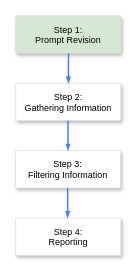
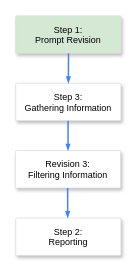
  <mxCell id="0" />
  <mxCell id="1" parent="0" />
  <mxCell id="2" value="Step 1:&#10;Prompt Revision" style="strokeColor=#dddddd;shadow=1;strokeWidth=1;rounded=1;absoluteArcSize=1;arcSize=2;fontStyle=0;fillColor=#d5e8d4;" parent="1" vertex="1"><mxGeometry x="20.5" y="20" width="140.5" height="50" as="geometry" /></mxCell>
- <mxCell id="3" value="Step 2:&#10;Gathering Information" style="strokeColor=#dddddd;shadow=1;strokeWidth=1;rounded=1;absoluteArcSize=1;arcSize=2;" parent="1" vertex="1"><mxGeometry x="20.5" y="110" width="140.5" height="50" as="geometry" /></mxCell>
- <mxCell id="4" value="Step 3:&#10;Filtering Information" style="strokeColor=#dddddd;shadow=1;strokeWidth=1;rounded=1;absoluteArcSize=1;arcSize=2;" parent="1" vertex="1"><mxGeometry x="20" y="200" width="140.5" height="50" as="geometry" /></mxCell>
- <mxCell id="5" value="Step 4:&#10;Reporting" style="strokeColor=#dddddd;shadow=1;strokeWidth=1;rounded=1;absoluteArcSize=1;arcSize=2;" parent="1" vertex="1"><mxGeometry x="20.5" y="290" width="140.5" height="50" as="geometry" /></mxCell>
+ <mxCell id="3" value="Step 3:&#10;Gathering Information" style="strokeColor=#dddddd;shadow=1;strokeWidth=1;rounded=1;absoluteArcSize=1;arcSize=2;" parent="1" vertex="1"><mxGeometry x="20.5" y="110" width="140.5" height="50" as="geometry" /></mxCell>
+ <mxCell id="4" value="Revision 3:&#10;Filtering Information" style="strokeColor=#dddddd;shadow=1;strokeWidth=1;rounded=1;absoluteArcSize=1;arcSize=2;" parent="1" vertex="1"><mxGeometry x="20" y="200" width="140.5" height="50" as="geometry" /></mxCell>
+ <mxCell id="5" value="Step 2:&#10;Reporting" style="strokeColor=#dddddd;shadow=1;strokeWidth=1;rounded=1;absoluteArcSize=1;arcSize=2;" parent="1" vertex="1"><mxGeometry x="20.5" y="290" width="140.5" height="50" as="geometry" /></mxCell>
  <mxCell id="6" style="rounded=0;elbow=vertical;html=1;labelBackgroundColor=none;startArrow=none;startFill=0;startSize=4;endArrow=blockThin;endFill=1;endSize=4;jettySize=auto;orthogonalLoop=1;strokeColor=#4284F3;strokeWidth=2;fontSize=12;fontColor=#000000;align=center;dashed=0;" parent="1" target="3" edge="1"><mxGeometry relative="1" as="geometry"><mxPoint x="91" y="70" as="sourcePoint" /><mxPoint x="-79" y="140" as="targetPoint" /><Array as="points" /></mxGeometry></mxCell>
  <mxCell id="7" style="rounded=0;elbow=vertical;html=1;labelBackgroundColor=none;startArrow=none;startFill=0;startSize=4;endArrow=blockThin;endFill=1;endSize=4;jettySize=auto;orthogonalLoop=1;strokeColor=#4284F3;strokeWidth=2;fontSize=12;fontColor=#000000;align=center;dashed=0;" parent="1" edge="1"><mxGeometry relative="1" as="geometry"><mxPoint x="90.38" y="160" as="sourcePoint" /><mxPoint x="90.38" y="200" as="targetPoint" /><Array as="points" /></mxGeometry></mxCell>
  <mxCell id="8" style="rounded=0;elbow=vertical;html=1;labelBackgroundColor=none;startArrow=none;startFill=0;startSize=4;endArrow=blockThin;endFill=1;endSize=4;jettySize=auto;orthogonalLoop=1;strokeColor=#4284F3;strokeWidth=2;fontSize=12;fontColor=#000000;align=center;dashed=0;" parent="1" edge="1"><mxGeometry relative="1" as="geometry"><mxPoint x="89.88" y="250" as="sourcePoint" /><mxPoint x="89.88" y="290" as="targetPoint" /><Array as="points" /></mxGeometry></mxCell>
